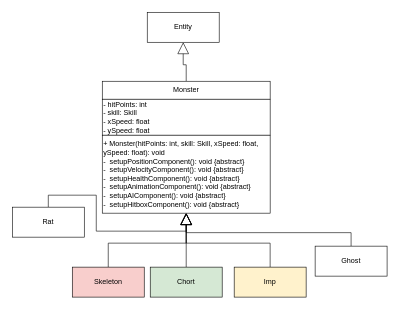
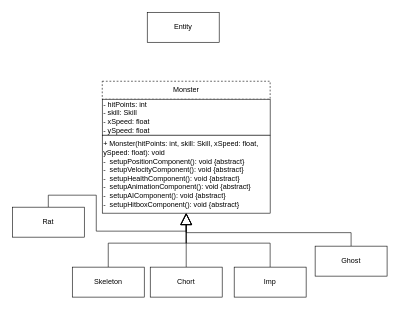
  <mxCell id="0" />
  <mxCell id="1" parent="0" />
  <mxCell id="2" value="Entity" style="rounded=0;whiteSpace=wrap;html=1;" vertex="1" parent="1"><mxGeometry x="245" y="20" width="120" height="50" as="geometry" /></mxCell>
  <mxCell id="3" style="edgeStyle=orthogonalEdgeStyle;rounded=0;orthogonalLoop=1;jettySize=auto;html=1;exitX=0.5;exitY=0;exitDx=0;exitDy=0;entryX=0.5;entryY=1;entryDx=0;entryDy=0;strokeWidth=1;endArrow=block;endFill=0;endSize=17;" edge="1" parent="1" source="4" target="16"><mxGeometry relative="1" as="geometry" /></mxCell>
  <mxCell id="4" value="Rat" style="rounded=0;whiteSpace=wrap;html=1;" vertex="1" parent="1"><mxGeometry x="20" y="345" width="120" height="50" as="geometry" /></mxCell>
  <mxCell id="5" style="edgeStyle=orthogonalEdgeStyle;rounded=0;orthogonalLoop=1;jettySize=auto;html=1;exitX=0.5;exitY=0;exitDx=0;exitDy=0;strokeWidth=1;endArrow=block;endFill=0;endSize=17;entryX=0.5;entryY=1;entryDx=0;entryDy=0;" edge="1" parent="1" source="6" target="16"><mxGeometry relative="1" as="geometry"><mxPoint x="270" y="465" as="targetPoint" /></mxGeometry></mxCell>
- <mxCell id="6" value="Skeleton" style="rounded=0;whiteSpace=wrap;html=1;fillColor=#f8cecc;" vertex="1" parent="1"><mxGeometry x="120" y="445" width="120" height="50" as="geometry" /></mxCell>
+ <mxCell id="6" value="Skeleton" style="rounded=0;whiteSpace=wrap;html=1;" vertex="1" parent="1"><mxGeometry x="120" y="445" width="120" height="50" as="geometry" /></mxCell>
  <mxCell id="7" style="edgeStyle=orthogonalEdgeStyle;rounded=0;orthogonalLoop=1;jettySize=auto;html=1;exitX=0.5;exitY=0;exitDx=0;exitDy=0;strokeWidth=1;endArrow=block;endFill=0;endSize=17;entryX=0.5;entryY=1;entryDx=0;entryDy=0;" edge="1" parent="1" source="8" target="16"><mxGeometry relative="1" as="geometry"><mxPoint x="270" y="465" as="targetPoint" /></mxGeometry></mxCell>
- <mxCell id="8" value="Imp" style="rounded=0;whiteSpace=wrap;html=1;fillColor=#fff2cc;" vertex="1" parent="1"><mxGeometry x="390" y="445" width="120" height="50" as="geometry" /></mxCell>
+ <mxCell id="8" value="Imp" style="rounded=0;whiteSpace=wrap;html=1;" vertex="1" parent="1"><mxGeometry x="390" y="445" width="120" height="50" as="geometry" /></mxCell>
  <mxCell id="9" style="edgeStyle=orthogonalEdgeStyle;rounded=0;orthogonalLoop=1;jettySize=auto;html=1;exitX=0.5;exitY=0;exitDx=0;exitDy=0;strokeWidth=1;endArrow=block;endFill=0;endSize=17;entryX=0.5;entryY=1;entryDx=0;entryDy=0;" edge="1" parent="1" source="10" target="16"><mxGeometry relative="1" as="geometry"><mxPoint x="270" y="465" as="targetPoint" /></mxGeometry></mxCell>
  <mxCell id="10" value="Ghost" style="rounded=0;whiteSpace=wrap;html=1;" vertex="1" parent="1"><mxGeometry x="525" y="410" width="120" height="50" as="geometry" /></mxCell>
  <mxCell id="11" style="edgeStyle=orthogonalEdgeStyle;rounded=0;orthogonalLoop=1;jettySize=auto;html=1;exitX=0.5;exitY=0;exitDx=0;exitDy=0;strokeWidth=1;endArrow=block;endFill=0;endSize=17;entryX=0.5;entryY=1;entryDx=0;entryDy=0;" edge="1" parent="1" source="12" target="16"><mxGeometry relative="1" as="geometry"><mxPoint x="270" y="465" as="targetPoint" /></mxGeometry></mxCell>
- <mxCell id="12" value="Chort" style="rounded=0;whiteSpace=wrap;html=1;fillColor=#d5e8d4;" vertex="1" parent="1"><mxGeometry x="250" y="445" width="120" height="50" as="geometry" /></mxCell>
- <mxCell id="13" style="edgeStyle=orthogonalEdgeStyle;rounded=0;orthogonalLoop=1;jettySize=auto;html=1;exitX=0.5;exitY=0;exitDx=0;exitDy=0;strokeWidth=1;endArrow=block;endFill=0;endSize=17;" edge="1" parent="1" source="14" target="2"><mxGeometry relative="1" as="geometry" /></mxCell>
- <mxCell id="14" value="Monster" style="rounded=0;whiteSpace=wrap;html=1;" vertex="1" parent="1"><mxGeometry x="170" y="135" width="280" height="30" as="geometry" /></mxCell>
+ <mxCell id="12" value="Chort" style="rounded=0;whiteSpace=wrap;html=1;" vertex="1" parent="1"><mxGeometry x="250" y="445" width="120" height="50" as="geometry" /></mxCell>
+ <mxCell id="14" value="Monster" style="rounded=0;whiteSpace=wrap;html=1;dashed=1;" vertex="1" parent="1"><mxGeometry x="170" y="135" width="280" height="30" as="geometry" /></mxCell>
  <mxCell id="15" value="- hitPoints: int&lt;br&gt;- skill: Skill&lt;br&gt;- xSpeed: float&lt;br&gt;- ySpeed: float" style="rounded=0;whiteSpace=wrap;html=1;align=left;" vertex="1" parent="1"><mxGeometry x="170" y="165" width="280" height="60" as="geometry" /></mxCell>
  <mxCell id="16" value="+ Monster(hitPoints: int, skill: Skill, xSpeed: float, ySpeed: float): void&lt;br&gt;-&amp;nbsp; setupPositionComponent(): void {abstract}&lt;br&gt;-&amp;nbsp; setupVelocityComponent(): void {abstract}&lt;br&gt;-&amp;nbsp; setupHealthComponent(): void {abstract}&lt;br&gt;-&amp;nbsp; setupAnimationComponent(): void {abstract}&lt;br&gt;-&amp;nbsp; setupAIComponent(): void {abstract}&lt;br&gt;-&amp;nbsp; setupHitboxComponent(): void {abstract}" style="rounded=0;whiteSpace=wrap;html=1;align=left;" vertex="1" parent="1"><mxGeometry x="170" y="225" width="280" height="130" as="geometry" /></mxCell>
